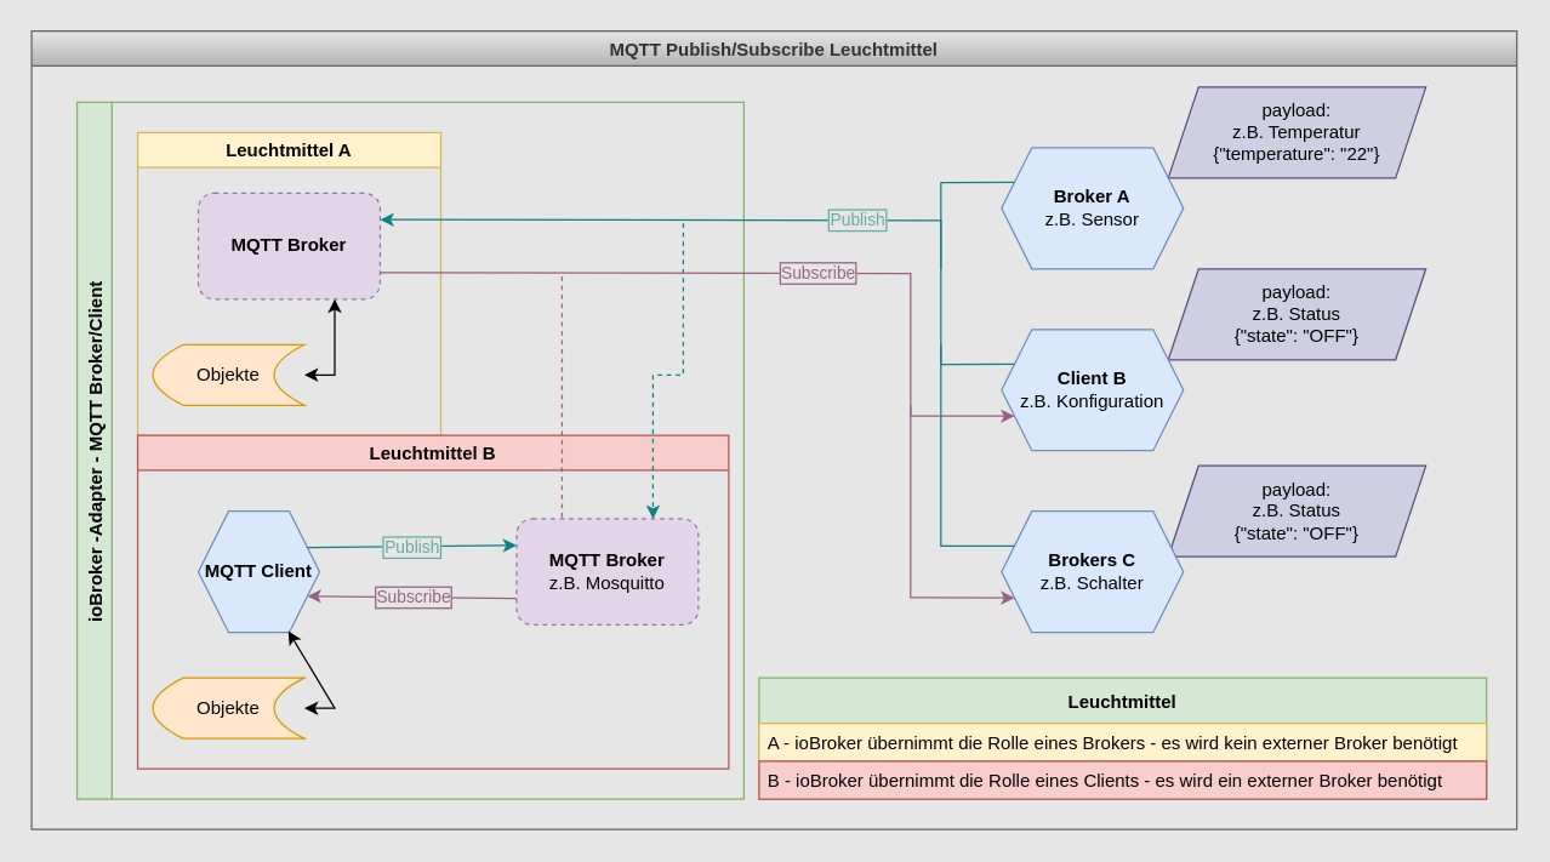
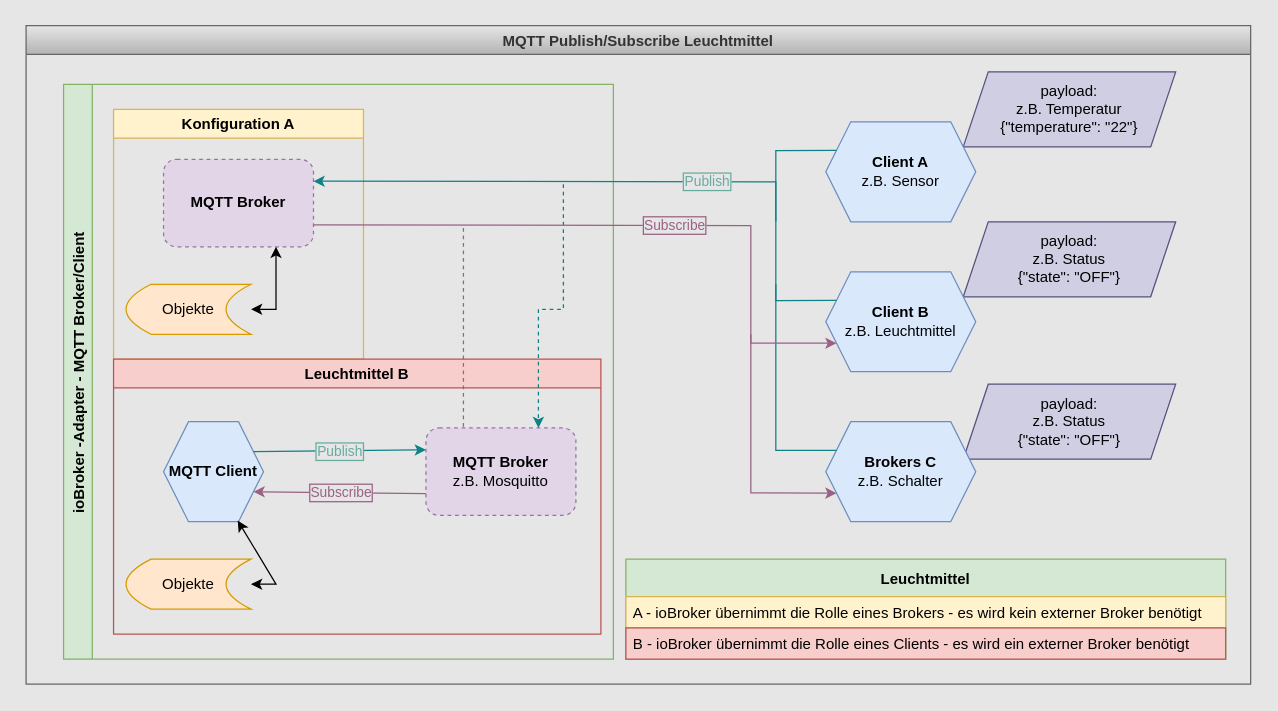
  <mxCell id="0" />
  <mxCell id="1" parent="0" />
  <mxCell id="2" value="MQTT Publish/Subscribe Leuchtmittel" style="swimlane;fontSize=12;fillColor=#E6E6E6;strokeColor=#666666;startSize=23;fontColor=#333333;gradientColor=#B3B3B3;" parent="1" vertex="1"><mxGeometry y="20" width="980" height="527" as="geometry" x="20"><mxRectangle x="10" y="153" width="130" height="23" as="alternateBounds" /></mxGeometry></mxCell>
  <mxCell id="3" value="&lt;div&gt;payload:&lt;/div&gt;&lt;div&gt;z.B. Status&lt;/div&gt;&lt;div&gt;{&quot;state&quot;: &quot;OFF&quot;}&lt;br&gt;&lt;/div&gt;" style="shape=parallelogram;perimeter=parallelogramPerimeter;whiteSpace=wrap;html=1;fixedSize=1;fillColor=#d0cee2;strokeColor=#56517e;" parent="2" vertex="1"><mxGeometry x="750" y="287" width="170" height="60" as="geometry" /></mxCell>
  <mxCell id="4" value="&lt;div&gt;payload:&lt;/div&gt;&lt;div&gt;z.B. Status&lt;/div&gt;&lt;div&gt;{&quot;state&quot;: &quot;OFF&quot;}&lt;br&gt;&lt;/div&gt;" style="shape=parallelogram;perimeter=parallelogramPerimeter;whiteSpace=wrap;html=1;fixedSize=1;fillColor=#d0cee2;strokeColor=#56517e;" parent="2" vertex="1"><mxGeometry x="750" y="157" width="170" height="60" as="geometry" /></mxCell>
  <mxCell id="5" value="&lt;div&gt;payload:&lt;/div&gt;&lt;div&gt;&lt;font style=&quot;font-size: 12px&quot;&gt;z.B. Temperatur&lt;/font&gt;&lt;/div&gt;&lt;div&gt;&lt;font style=&quot;font-size: 12px&quot;&gt;{&quot;temperature&quot;: &quot;22&quot;}&lt;/font&gt;&lt;br&gt;&lt;/div&gt;" style="shape=parallelogram;perimeter=parallelogramPerimeter;whiteSpace=wrap;html=1;fixedSize=1;fillColor=#d0cee2;strokeColor=#56517e;" parent="2" vertex="1"><mxGeometry x="750" y="37" width="170" height="60" as="geometry" /></mxCell>
- <mxCell id="6" value="&lt;div&gt;&lt;b&gt;Broker A&lt;/b&gt;&lt;/div&gt;&lt;div&gt;z.B. Sensor&lt;br&gt;&lt;/div&gt;" style="shape=hexagon;perimeter=hexagonPerimeter2;whiteSpace=wrap;html=1;fixedSize=1;fillColor=#dae8fc;strokeColor=#6c8ebf;" parent="2" vertex="1"><mxGeometry x="640" y="77" width="120" height="80" as="geometry" /></mxCell>
- <mxCell id="7" value="&lt;div&gt;&lt;b&gt;Client B&lt;/b&gt;&lt;br&gt;&lt;/div&gt;&lt;div&gt;z.B. Konfiguration&lt;br&gt;&lt;/div&gt;" style="shape=hexagon;perimeter=hexagonPerimeter2;whiteSpace=wrap;html=1;fixedSize=1;fillColor=#dae8fc;strokeColor=#6c8ebf;" parent="2" vertex="1"><mxGeometry x="640" y="197" width="120" height="80" as="geometry" /></mxCell>
+ <mxCell id="6" value="&lt;div&gt;&lt;b&gt;Client A&lt;/b&gt;&lt;/div&gt;&lt;div&gt;z.B. Sensor&lt;br&gt;&lt;/div&gt;" style="shape=hexagon;perimeter=hexagonPerimeter2;whiteSpace=wrap;html=1;fixedSize=1;fillColor=#dae8fc;strokeColor=#6c8ebf;" parent="2" vertex="1"><mxGeometry x="640" y="77" width="120" height="80" as="geometry" /></mxCell>
+ <mxCell id="7" value="&lt;div&gt;&lt;b&gt;Client B&lt;/b&gt;&lt;br&gt;&lt;/div&gt;&lt;div&gt;z.B. Leuchtmittel&lt;br&gt;&lt;/div&gt;" style="shape=hexagon;perimeter=hexagonPerimeter2;whiteSpace=wrap;html=1;fixedSize=1;fillColor=#dae8fc;strokeColor=#6c8ebf;" parent="2" vertex="1"><mxGeometry x="640" y="197" width="120" height="80" as="geometry" /></mxCell>
  <mxCell id="8" value="&lt;div&gt;&lt;b&gt;Brokers C&lt;/b&gt;&lt;br&gt;&lt;/div&gt;&lt;div&gt;z.B. Schalter&lt;br&gt;&lt;/div&gt;" style="shape=hexagon;perimeter=hexagonPerimeter2;whiteSpace=wrap;html=1;fixedSize=1;fillColor=#dae8fc;strokeColor=#6c8ebf;" parent="2" vertex="1"><mxGeometry x="640" y="317" width="120" height="80" as="geometry" /></mxCell>
  <mxCell id="9" value="Leuchtmittel" style="swimlane;fontStyle=1;childLayout=stackLayout;horizontal=1;startSize=30;horizontalStack=0;resizeParent=1;resizeParentMax=0;resizeLast=0;collapsible=1;marginBottom=0;fillColor=#d5e8d4;strokeColor=#82b366;" parent="2" vertex="1"><mxGeometry x="480" y="427" width="480" height="80" as="geometry" /></mxCell>
  <mxCell id="10" value="A - ioBroker übernimmt die Rolle eines Brokers - es wird kein externer Broker benötigt" style="text;strokeColor=#d6b656;fillColor=#fff2cc;align=left;verticalAlign=middle;spacingLeft=4;spacingRight=4;overflow=hidden;points=[[0,0.5],[1,0.5]];portConstraint=eastwest;rotatable=0;fontStyle=0" parent="9" vertex="1"><mxGeometry y="30" width="480" height="25" as="geometry" /></mxCell>
  <mxCell id="11" value="B - ioBroker übernimmt die Rolle eines Clients - es wird ein externer Broker benötigt" style="text;strokeColor=#b85450;fillColor=#f8cecc;align=left;verticalAlign=middle;spacingLeft=4;spacingRight=4;overflow=hidden;points=[[0,0.5],[1,0.5]];portConstraint=eastwest;rotatable=0;" parent="9" vertex="1"><mxGeometry y="55" width="480" height="25" as="geometry" /></mxCell>
  <mxCell id="12" value="ioBroker -Adapter - MQTT Broker/Client" style="swimlane;horizontal=0;fillColor=#d5e8d4;strokeColor=#82b366;" parent="1" vertex="1"><mxGeometry x="50" y="67" width="440" height="460" as="geometry" /></mxCell>
- <mxCell id="13" value="Leuchtmittel A" style="swimlane;fillColor=#fff2cc;strokeColor=#d6b656;" parent="12" vertex="1"><mxGeometry x="40" y="20" width="200" height="200" as="geometry" /></mxCell>
+ <mxCell id="13" value="Konfiguration A" style="swimlane;fillColor=#fff2cc;strokeColor=#d6b656;" parent="12" vertex="1"><mxGeometry x="40" y="20" width="200" height="200" as="geometry" /></mxCell>
  <mxCell id="14" value="MQTT Broker" style="rounded=1;whiteSpace=wrap;html=1;fontStyle=1;fillColor=#e1d5e7;strokeColor=#9673a6;dashed=1;" parent="13" vertex="1"><mxGeometry x="40" y="40" width="120" height="70" as="geometry" /></mxCell>
  <mxCell id="15" value="&lt;div&gt;Objekte&lt;/div&gt;" style="shape=dataStorage;whiteSpace=wrap;html=1;fixedSize=1;fillColor=#ffe6cc;strokeColor=#d79b00;" parent="13" vertex="1"><mxGeometry x="10" y="140" width="100" height="40" as="geometry" /></mxCell>
  <mxCell id="16" value="" style="endArrow=classic;startArrow=classic;html=1;rounded=0;exitX=1;exitY=0.5;exitDx=0;exitDy=0;entryX=0.75;entryY=1;entryDx=0;entryDy=0;" parent="13" source="15" target="14" edge="1"><mxGeometry width="50" height="50" relative="1" as="geometry"><mxPoint x="130" y="170" as="sourcePoint" /><mxPoint x="180" y="120" as="targetPoint" /><Array as="points"><mxPoint x="130" y="160" /></Array></mxGeometry></mxCell>
  <mxCell id="17" value="Leuchtmittel B" style="swimlane;fillColor=#f8cecc;strokeColor=#b85450;" parent="12" vertex="1"><mxGeometry x="40" y="220" width="390" height="220" as="geometry" /></mxCell>
  <mxCell id="18" value="MQTT Client" style="shape=hexagon;perimeter=hexagonPerimeter2;whiteSpace=wrap;html=1;fixedSize=1;fontStyle=1;fillColor=#dae8fc;strokeColor=#6c8ebf;" parent="17" vertex="1"><mxGeometry x="40" y="50" width="80" height="80" as="geometry" /></mxCell>
  <mxCell id="19" value="&lt;div&gt;Objekte&lt;/div&gt;" style="shape=dataStorage;whiteSpace=wrap;html=1;fixedSize=1;fillColor=#ffe6cc;strokeColor=#d79b00;" parent="17" vertex="1"><mxGeometry x="10" y="160" width="100" height="40" as="geometry" /></mxCell>
  <mxCell id="20" value="" style="endArrow=classic;startArrow=classic;html=1;rounded=0;exitX=1;exitY=0.5;exitDx=0;exitDy=0;entryX=0.742;entryY=0.988;entryDx=0;entryDy=0;entryPerimeter=0;" parent="17" source="19" target="18" edge="1"><mxGeometry width="50" height="50" relative="1" as="geometry"><mxPoint x="110" y="160" as="sourcePoint" /><mxPoint x="160" y="140" as="targetPoint" /><Array as="points"><mxPoint x="130" y="180" /></Array></mxGeometry></mxCell>
  <mxCell id="21" value="&lt;div&gt;&lt;b&gt;MQTT Broker&lt;/b&gt;&lt;/div&gt;&lt;div&gt;z.B. Mosquitto&lt;br&gt;&lt;/div&gt;" style="rounded=1;whiteSpace=wrap;html=1;fillColor=#e1d5e7;strokeColor=#9673a6;dashed=1;" parent="17" vertex="1"><mxGeometry x="250" y="55" width="120" height="70" as="geometry" /></mxCell>
  <mxCell id="22" value="" style="endArrow=classic;html=1;rounded=0;fillColor=#b0e3e6;strokeColor=#0e8088;exitX=1;exitY=0.25;exitDx=0;exitDy=0;entryX=0;entryY=0.25;entryDx=0;entryDy=0;" parent="17" source="18" target="21" edge="1"><mxGeometry relative="1" as="geometry"><mxPoint x="340" y="180" as="sourcePoint" /><mxPoint x="196" y="39" as="targetPoint" /><Array as="points" /></mxGeometry></mxCell>
  <mxCell id="23" value="Publish" style="edgeLabel;resizable=0;html=1;align=center;verticalAlign=middle;rotation=0;fontColor=#67AB9F;labelBackgroundColor=#E6E6E6;labelBorderColor=#67AB9F;" parent="22" connectable="0" vertex="1"><mxGeometry relative="1" as="geometry"><mxPoint as="offset" /></mxGeometry></mxCell>
  <mxCell id="24" value="" style="endArrow=classic;html=1;rounded=0;fillColor=#e6d0de;gradientColor=#d5739d;strokeColor=#996185;entryX=1;entryY=0.75;entryDx=0;entryDy=0;exitX=0;exitY=0.75;exitDx=0;exitDy=0;" parent="17" source="21" target="18" edge="1"><mxGeometry relative="1" as="geometry"><mxPoint x="207" y="150" as="sourcePoint" /><mxPoint x="200" y="190" as="targetPoint" /><Array as="points" /></mxGeometry></mxCell>
  <mxCell id="25" value="Subscribe" style="edgeLabel;resizable=0;html=1;align=center;verticalAlign=middle;rotation=0;fontColor=#996185;labelBackgroundColor=#E6E6E6;labelBorderColor=#996185;" parent="24" connectable="0" vertex="1"><mxGeometry relative="1" as="geometry"><mxPoint as="offset" /></mxGeometry></mxCell>
  <mxCell id="26" value="" style="endArrow=classic;html=1;rounded=0;exitX=0;exitY=0.25;exitDx=0;exitDy=0;entryX=1;entryY=0.25;entryDx=0;entryDy=0;fillColor=#b0e3e6;strokeColor=#0e8088;" parent="1" source="7" target="14" edge="1"><mxGeometry relative="1" as="geometry"><mxPoint x="738.571" y="269.857" as="sourcePoint" /><mxPoint x="500" y="187" as="targetPoint" /><Array as="points"><mxPoint x="620" y="240" /><mxPoint x="620" y="145" /></Array></mxGeometry></mxCell>
  <mxCell id="27" value="Publish" style="edgeLabel;resizable=0;html=1;align=center;verticalAlign=middle;fontColor=#67AB9F;labelBackgroundColor=#E6E6E6;labelBorderColor=#67AB9F;spacingLeft=0;" parent="26" connectable="0" vertex="1"><mxGeometry relative="1" as="geometry"><mxPoint x="58" as="offset" /></mxGeometry></mxCell>
  <mxCell id="28" value="" style="endArrow=none;html=1;rounded=0;exitX=0;exitY=0.25;exitDx=0;exitDy=0;fillColor=#b0e3e6;strokeColor=#0e8088;" parent="1" source="8" edge="1"><mxGeometry width="50" height="50" relative="1" as="geometry"><mxPoint x="738.571" y="389.857" as="sourcePoint" /><mxPoint x="620" y="227" as="targetPoint" /><Array as="points"><mxPoint x="620" y="360" /></Array></mxGeometry></mxCell>
  <mxCell id="29" value="" style="endArrow=none;html=1;rounded=0;fillColor=#b0e3e6;strokeColor=#0e8088;entryX=0;entryY=0.25;entryDx=0;entryDy=0;" parent="1" target="6" edge="1"><mxGeometry width="50" height="50" relative="1" as="geometry"><mxPoint x="620" y="177" as="sourcePoint" /><mxPoint x="710" y="97" as="targetPoint" /><Array as="points"><mxPoint x="620" y="120" /></Array></mxGeometry></mxCell>
  <mxCell id="30" value="" style="endArrow=classic;html=1;rounded=0;entryX=0.75;entryY=0;entryDx=0;entryDy=0;fillColor=#b0e3e6;strokeColor=#0e8088;dashed=1;" parent="1" target="21" edge="1"><mxGeometry width="50" height="50" relative="1" as="geometry"><mxPoint x="450" y="147" as="sourcePoint" /><mxPoint x="460" y="217" as="targetPoint" /><Array as="points"><mxPoint x="450" y="247" /><mxPoint x="430" y="247" /></Array></mxGeometry></mxCell>
  <mxCell id="31" value="" style="endArrow=classic;html=1;rounded=0;entryX=0;entryY=0.75;entryDx=0;entryDy=0;fillColor=#e6d0de;gradientColor=#d5739d;strokeColor=#996185;exitX=1;exitY=0.75;exitDx=0;exitDy=0;" parent="1" source="14" target="7" edge="1"><mxGeometry relative="1" as="geometry"><mxPoint x="260" y="187" as="sourcePoint" /><mxPoint x="608.571" y="269.143" as="targetPoint" /><Array as="points"><mxPoint x="600" y="180" /><mxPoint x="600" y="274" /></Array></mxGeometry></mxCell>
  <mxCell id="32" value="Subscribe" style="edgeLabel;resizable=0;html=1;align=center;verticalAlign=middle;fontColor=#996185;labelBackgroundColor=#E6E6E6;labelBorderColor=#996185;spacing=2;" parent="31" connectable="0" vertex="1"><mxGeometry relative="1" as="geometry"><mxPoint x="33" as="offset" /></mxGeometry></mxCell>
  <mxCell id="33" value="" style="endArrow=none;html=1;rounded=0;entryX=0.25;entryY=0;entryDx=0;entryDy=0;fillColor=#e6d0de;gradientColor=#d5739d;strokeColor=#996185;dashed=1;" parent="1" target="21" edge="1"><mxGeometry width="50" height="50" relative="1" as="geometry"><mxPoint x="370" y="182" as="sourcePoint" /><mxPoint x="460" y="217" as="targetPoint" /><Array as="points" /></mxGeometry></mxCell>
  <mxCell id="34" value="" style="endArrow=classic;html=1;rounded=0;entryX=0;entryY=0.75;entryDx=0;entryDy=0;fillColor=#e6d0de;gradientColor=#d5739d;strokeColor=#996185;" parent="1" target="8" edge="1"><mxGeometry width="50" height="50" relative="1" as="geometry"><mxPoint x="600" y="267" as="sourcePoint" /><mxPoint x="738.571" y="424.143" as="targetPoint" /><Array as="points"><mxPoint x="600" y="394" /></Array></mxGeometry></mxCell>
